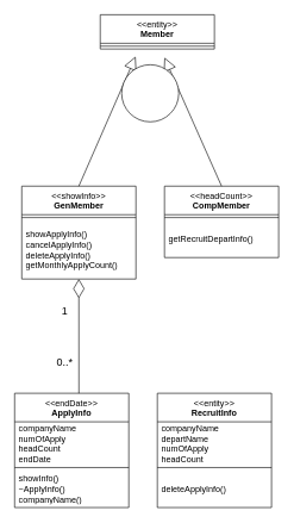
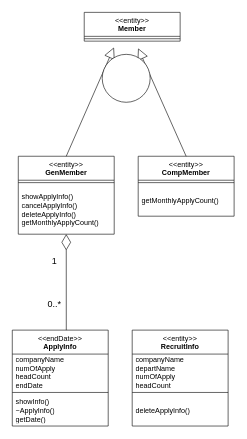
  <mxCell id="0" />
  <mxCell id="1" parent="0" />
  <mxCell id="2" value="&amp;lt;&amp;lt;entity&amp;gt;&amp;gt;&lt;br&gt;&lt;b&gt;Member&lt;/b&gt;" style="swimlane;fontStyle=0;align=center;verticalAlign=top;childLayout=stackLayout;horizontal=1;startSize=40;horizontalStack=0;resizeParent=1;resizeParentMax=0;resizeLast=0;collapsible=0;marginBottom=0;html=1;whiteSpace=wrap;" vertex="1" parent="1"><mxGeometry x="140" y="20" width="160" height="48" as="geometry" /></mxCell>
  <mxCell id="3" value="" style="line;strokeWidth=1;fillColor=none;align=left;verticalAlign=middle;spacingTop=-1;spacingLeft=3;spacingRight=3;rotatable=0;labelPosition=right;points=[];portConstraint=eastwest;" vertex="1" parent="2"><mxGeometry y="40" width="160" height="8" as="geometry" /></mxCell>
- <mxCell id="4" value="&amp;lt;&amp;lt;showInfo&amp;gt;&amp;gt;&lt;br&gt;&lt;b&gt;GenMember&lt;/b&gt;" style="swimlane;fontStyle=0;align=center;verticalAlign=top;childLayout=stackLayout;horizontal=1;startSize=40;horizontalStack=0;resizeParent=1;resizeParentMax=0;resizeLast=0;collapsible=0;marginBottom=0;html=1;whiteSpace=wrap;" vertex="1" parent="1"><mxGeometry x="30" y="260" width="160" height="130" as="geometry" /></mxCell>
+ <mxCell id="4" value="&amp;lt;&amp;lt;entity&amp;gt;&amp;gt;&lt;br&gt;&lt;b&gt;GenMember&lt;/b&gt;" style="swimlane;fontStyle=0;align=center;verticalAlign=top;childLayout=stackLayout;horizontal=1;startSize=40;horizontalStack=0;resizeParent=1;resizeParentMax=0;resizeLast=0;collapsible=0;marginBottom=0;html=1;whiteSpace=wrap;" vertex="1" parent="1"><mxGeometry x="30" y="260" width="160" height="130" as="geometry" /></mxCell>
  <mxCell id="5" value="" style="line;strokeWidth=1;fillColor=none;align=left;verticalAlign=middle;spacingTop=-1;spacingLeft=3;spacingRight=3;rotatable=0;labelPosition=right;points=[];portConstraint=eastwest;" vertex="1" parent="4"><mxGeometry y="40" width="160" height="8" as="geometry" /></mxCell>
  <mxCell id="6" value="showApplyInfo()&lt;br&gt;cancelApplyInfo()&lt;br&gt;deleteApplyInfo()&lt;br&gt;getMonthlyApplyCount()" style="text;html=1;strokeColor=none;fillColor=none;align=left;verticalAlign=middle;spacingLeft=4;spacingRight=4;overflow=hidden;rotatable=0;points=[[0,0.5],[1,0.5]];portConstraint=eastwest;whiteSpace=wrap;" vertex="1" parent="4"><mxGeometry y="48" width="160" height="82" as="geometry" /></mxCell>
- <mxCell id="7" value="&amp;lt;&amp;lt;headCount&amp;gt;&amp;gt;&lt;br&gt;&lt;b&gt;CompMember&lt;/b&gt;" style="swimlane;fontStyle=0;align=center;verticalAlign=top;childLayout=stackLayout;horizontal=1;startSize=40;horizontalStack=0;resizeParent=1;resizeParentMax=0;resizeLast=0;collapsible=0;marginBottom=0;html=1;whiteSpace=wrap;" vertex="1" parent="1"><mxGeometry x="230" y="260" width="160" height="100" as="geometry" /></mxCell>
+ <mxCell id="7" value="&amp;lt;&amp;lt;entity&amp;gt;&amp;gt;&lt;br&gt;&lt;b&gt;CompMember&lt;/b&gt;" style="swimlane;fontStyle=0;align=center;verticalAlign=top;childLayout=stackLayout;horizontal=1;startSize=40;horizontalStack=0;resizeParent=1;resizeParentMax=0;resizeLast=0;collapsible=0;marginBottom=0;html=1;whiteSpace=wrap;" vertex="1" parent="1"><mxGeometry x="230" y="260" width="160" height="100" as="geometry" /></mxCell>
  <mxCell id="8" value="" style="line;strokeWidth=1;fillColor=none;align=left;verticalAlign=middle;spacingTop=-1;spacingLeft=3;spacingRight=3;rotatable=0;labelPosition=right;points=[];portConstraint=eastwest;" vertex="1" parent="7"><mxGeometry y="40" width="160" height="8" as="geometry" /></mxCell>
- <mxCell id="9" value="getRecruitDepartInfo()" style="text;html=1;strokeColor=none;fillColor=none;align=left;verticalAlign=middle;spacingLeft=4;spacingRight=4;overflow=hidden;rotatable=0;points=[[0,0.5],[1,0.5]];portConstraint=eastwest;whiteSpace=wrap;" vertex="1" parent="7"><mxGeometry y="48" width="160" height="52" as="geometry" /></mxCell>
+ <mxCell id="9" value="getMonthlyApplyCount()" style="text;html=1;strokeColor=none;fillColor=none;align=left;verticalAlign=middle;spacingLeft=4;spacingRight=4;overflow=hidden;rotatable=0;points=[[0,0.5],[1,0.5]];portConstraint=eastwest;whiteSpace=wrap;" vertex="1" parent="7"><mxGeometry y="48" width="160" height="52" as="geometry" /></mxCell>
  <mxCell id="10" value="" style="endArrow=block;endSize=16;endFill=0;html=1;rounded=0;exitX=0.5;exitY=0;exitDx=0;exitDy=0;entryX=0.372;entryY=0.976;entryDx=0;entryDy=0;entryPerimeter=0;" edge="1" parent="1" source="4"><mxGeometry width="160" relative="1" as="geometry"><mxPoint x="190" y="250" as="sourcePoint" /><mxPoint x="189.52" y="78.512" as="targetPoint" /></mxGeometry></mxCell>
  <mxCell id="11" value="" style="endArrow=block;endSize=16;endFill=0;html=1;rounded=0;exitX=0.5;exitY=0;exitDx=0;exitDy=0;entryX=0.625;entryY=1;entryDx=0;entryDy=0;entryPerimeter=0;" edge="1" parent="1" source="7"><mxGeometry width="160" relative="1" as="geometry"><mxPoint x="330" y="120" as="sourcePoint" /><mxPoint x="230" y="80" as="targetPoint" /><Array as="points" /></mxGeometry></mxCell>
  <mxCell id="12" value="&amp;lt;&amp;lt;entity&amp;gt;&amp;gt;&lt;br&gt;&lt;b&gt;RecruitInfo&lt;/b&gt;" style="swimlane;fontStyle=0;align=center;verticalAlign=top;childLayout=stackLayout;horizontal=1;startSize=40;horizontalStack=0;resizeParent=1;resizeParentMax=0;resizeLast=0;collapsible=0;marginBottom=0;html=1;whiteSpace=wrap;" vertex="1" parent="1"><mxGeometry x="220" y="550" width="160" height="160" as="geometry" /></mxCell>
  <mxCell id="13" value="companyName&lt;br&gt;departName&lt;br&gt;numOfApply&lt;br&gt;headCount" style="text;html=1;strokeColor=none;fillColor=none;align=left;verticalAlign=middle;spacingLeft=4;spacingRight=4;overflow=hidden;rotatable=0;points=[[0,0.5],[1,0.5]];portConstraint=eastwest;whiteSpace=wrap;" vertex="1" parent="12"><mxGeometry y="40" width="160" height="60" as="geometry" /></mxCell>
  <mxCell id="14" value="" style="line;strokeWidth=1;fillColor=none;align=left;verticalAlign=middle;spacingTop=-1;spacingLeft=3;spacingRight=3;rotatable=0;labelPosition=right;points=[];portConstraint=eastwest;" vertex="1" parent="12"><mxGeometry y="100" width="160" height="8" as="geometry" /></mxCell>
  <mxCell id="15" value="deleteApplyInfo()" style="text;html=1;strokeColor=none;fillColor=none;align=left;verticalAlign=middle;spacingLeft=4;spacingRight=4;overflow=hidden;rotatable=0;points=[[0,0.5],[1,0.5]];portConstraint=eastwest;whiteSpace=wrap;" vertex="1" parent="12"><mxGeometry y="108" width="160" height="52" as="geometry" /></mxCell>
  <mxCell id="16" value="&amp;lt;&amp;lt;endDate&amp;gt;&amp;gt;&lt;br&gt;&lt;b&gt;ApplyInfo&lt;/b&gt;" style="swimlane;fontStyle=0;align=center;verticalAlign=top;childLayout=stackLayout;horizontal=1;startSize=40;horizontalStack=0;resizeParent=1;resizeParentMax=0;resizeLast=0;collapsible=0;marginBottom=0;html=1;whiteSpace=wrap;" vertex="1" parent="1"><mxGeometry x="20" y="550" width="160" height="160" as="geometry" /></mxCell>
  <mxCell id="17" value="companyName&lt;br&gt;numOfApply&lt;br&gt;headCount&lt;br&gt;endDate" style="text;html=1;strokeColor=none;fillColor=none;align=left;verticalAlign=middle;spacingLeft=4;spacingRight=4;overflow=hidden;rotatable=0;points=[[0,0.5],[1,0.5]];portConstraint=eastwest;whiteSpace=wrap;" vertex="1" parent="16"><mxGeometry y="40" width="160" height="60" as="geometry" /></mxCell>
  <mxCell id="18" value="" style="line;strokeWidth=1;fillColor=none;align=left;verticalAlign=middle;spacingTop=-1;spacingLeft=3;spacingRight=3;rotatable=0;labelPosition=right;points=[];portConstraint=eastwest;" vertex="1" parent="16"><mxGeometry y="100" width="160" height="8" as="geometry" /></mxCell>
- <mxCell id="19" value="showInfo()&lt;br&gt;~ApplyInfo()&lt;br&gt;companyName()" style="text;html=1;strokeColor=none;fillColor=none;align=left;verticalAlign=middle;spacingLeft=4;spacingRight=4;overflow=hidden;rotatable=0;points=[[0,0.5],[1,0.5]];portConstraint=eastwest;whiteSpace=wrap;" vertex="1" parent="16"><mxGeometry y="108" width="160" height="52" as="geometry" /></mxCell>
+ <mxCell id="19" value="showInfo()&lt;br&gt;~ApplyInfo()&lt;br&gt;getDate()" style="text;html=1;strokeColor=none;fillColor=none;align=left;verticalAlign=middle;spacingLeft=4;spacingRight=4;overflow=hidden;rotatable=0;points=[[0,0.5],[1,0.5]];portConstraint=eastwest;whiteSpace=wrap;" vertex="1" parent="16"><mxGeometry y="108" width="160" height="52" as="geometry" /></mxCell>
  <mxCell id="20" value="&lt;span style=&quot;font-size: 15px;&quot;&gt;1&lt;br&gt;&lt;br&gt;&lt;br&gt;&lt;br&gt;0..*&lt;br&gt;&lt;/span&gt;" style="endArrow=diamondThin;endFill=0;endSize=24;html=1;rounded=0;entryX=0.5;entryY=1;entryDx=0;entryDy=0;entryPerimeter=0;exitX=0.563;exitY=0;exitDx=0;exitDy=0;exitPerimeter=0;" edge="1" parent="1" source="16" target="6"><mxGeometry x="0.0" y="20" width="160" relative="1" as="geometry"><mxPoint x="100" y="550" as="sourcePoint" /><mxPoint x="30" y="287.63" as="targetPoint" /><mxPoint as="offset" /></mxGeometry></mxCell>
  <mxCell id="21" value="" style="ellipse;whiteSpace=wrap;html=1;" vertex="1" parent="1"><mxGeometry x="170" y="90" width="80" height="80" as="geometry" /></mxCell>
